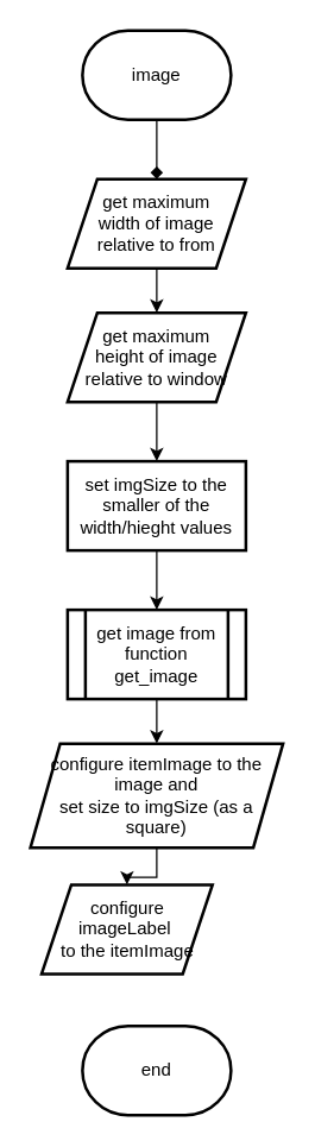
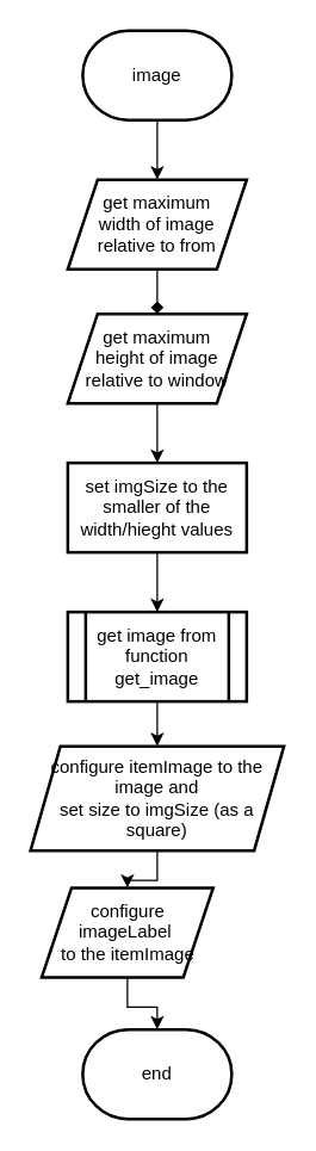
  <mxCell id="0" />
  <mxCell id="1" parent="0" />
- <mxCell id="2" value="" style="edgeStyle=orthogonalEdgeStyle;rounded=0;orthogonalLoop=1;jettySize=auto;html=1;endArrow=diamond;" edge="1" parent="1" source="3" target="6"><mxGeometry relative="1" as="geometry" /></mxCell>
+ <mxCell id="2" value="" style="edgeStyle=orthogonalEdgeStyle;rounded=0;orthogonalLoop=1;jettySize=auto;html=1;" edge="1" parent="1" source="3" target="6"><mxGeometry relative="1" as="geometry" /></mxCell>
  <mxCell id="3" value="image" style="strokeWidth=2;html=1;shape=mxgraph.flowchart.terminator;whiteSpace=wrap;" vertex="1" parent="1"><mxGeometry x="55" y="20" width="100" height="60" as="geometry" /></mxCell>
  <mxCell id="4" value="end" style="strokeWidth=2;html=1;shape=mxgraph.flowchart.terminator;whiteSpace=wrap;" vertex="1" parent="1"><mxGeometry x="55" y="690" width="100" height="60" as="geometry" /></mxCell>
- <mxCell id="5" value="" style="edgeStyle=orthogonalEdgeStyle;rounded=0;orthogonalLoop=1;jettySize=auto;html=1;" edge="1" parent="1" source="6" target="8"><mxGeometry relative="1" as="geometry" /></mxCell>
+ <mxCell id="5" value="" style="edgeStyle=orthogonalEdgeStyle;rounded=0;orthogonalLoop=1;jettySize=auto;html=1;endArrow=diamond;" edge="1" parent="1" source="6" target="8"><mxGeometry relative="1" as="geometry" /></mxCell>
  <mxCell id="6" value="&lt;div&gt;get maximum &lt;br&gt;&lt;/div&gt;&lt;div&gt;width of image&lt;/div&gt;&lt;div&gt;relative to from&lt;br&gt;&lt;/div&gt;" style="shape=parallelogram;perimeter=parallelogramPerimeter;whiteSpace=wrap;html=1;fixedSize=1;strokeWidth=2;" vertex="1" parent="1"><mxGeometry x="45" y="120" width="120" height="60" as="geometry" /></mxCell>
  <mxCell id="7" value="" style="edgeStyle=orthogonalEdgeStyle;rounded=0;orthogonalLoop=1;jettySize=auto;html=1;" edge="1" parent="1" source="8" target="10"><mxGeometry relative="1" as="geometry" /></mxCell>
  <mxCell id="8" value="&lt;div&gt;get maximum &lt;br&gt;&lt;/div&gt;&lt;div&gt;height of image&lt;/div&gt;&lt;div&gt;relative to window&lt;br&gt;&lt;/div&gt;" style="shape=parallelogram;perimeter=parallelogramPerimeter;whiteSpace=wrap;html=1;fixedSize=1;strokeWidth=2;" vertex="1" parent="1"><mxGeometry x="45" y="210" width="120" height="60" as="geometry" /></mxCell>
  <mxCell id="9" value="" style="edgeStyle=orthogonalEdgeStyle;rounded=0;orthogonalLoop=1;jettySize=auto;html=1;" edge="1" parent="1" source="10" target="12"><mxGeometry relative="1" as="geometry" /></mxCell>
  <mxCell id="10" value="set imgSize to the smaller of the width/hieght values" style="whiteSpace=wrap;html=1;strokeWidth=2;" vertex="1" parent="1"><mxGeometry x="45" y="310" width="120" height="60" as="geometry" /></mxCell>
  <mxCell id="11" value="" style="edgeStyle=orthogonalEdgeStyle;rounded=0;orthogonalLoop=1;jettySize=auto;html=1;" edge="1" parent="1" source="12" target="14"><mxGeometry relative="1" as="geometry" /></mxCell>
  <mxCell id="12" value="get image from function get_image" style="shape=process;whiteSpace=wrap;html=1;backgroundOutline=1;strokeWidth=2;" vertex="1" parent="1"><mxGeometry x="45" y="410" width="120" height="60" as="geometry" /></mxCell>
  <mxCell id="13" value="" style="edgeStyle=orthogonalEdgeStyle;rounded=0;orthogonalLoop=1;jettySize=auto;html=1;" edge="1" parent="1" source="14" target="15"><mxGeometry relative="1" as="geometry" /></mxCell>
  <mxCell id="14" value="&lt;div&gt;configure itemImage to the image and&lt;/div&gt;&lt;div&gt;set size to imgSize (as a square)&lt;br&gt;&lt;/div&gt;" style="shape=parallelogram;perimeter=parallelogramPerimeter;whiteSpace=wrap;html=1;fixedSize=1;strokeWidth=2;" vertex="1" parent="1"><mxGeometry x="20" y="500" width="170" height="70" as="geometry" /></mxCell>
  <mxCell id="15" value="&lt;div&gt;configure imageLabel&amp;nbsp;&lt;/div&gt;&lt;div&gt;to the itemImage&lt;/div&gt;" style="shape=parallelogram;perimeter=parallelogramPerimeter;whiteSpace=wrap;html=1;fixedSize=1;strokeWidth=2;" vertex="1" parent="1"><mxGeometry x="27.5" y="595" width="115" height="60" as="geometry" /></mxCell>
+ <mxCell id="16" style="edgeStyle=orthogonalEdgeStyle;rounded=0;orthogonalLoop=1;jettySize=auto;html=1;entryX=0.5;entryY=0;entryDx=0;entryDy=0;entryPerimeter=0;" edge="1" parent="1" source="15" target="4"><mxGeometry relative="1" as="geometry" /></mxCell>
